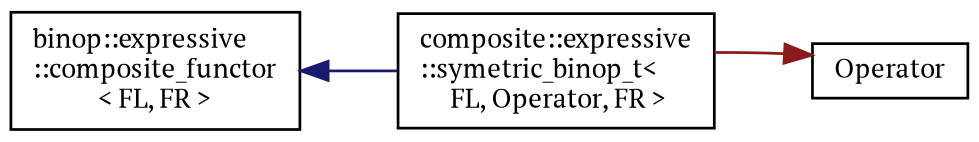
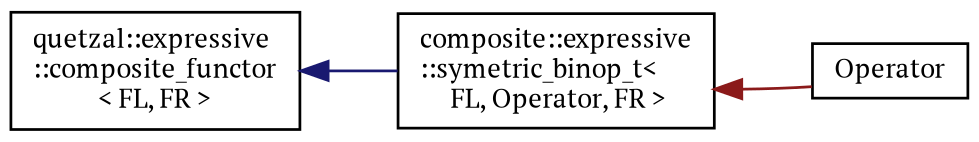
  digraph {
    fontname="PT Serif"
    rankdir=LR
    node [color=black fillcolor=white fontname="PT Serif" fontsize=10 shape=record style=filled]
    edge [dir=back fontname="PT Serif" fontsize=10 labelfontname=Helvetica labelfontsize=10 style=solid]
-   n1 [height=0.2 label="binop::expressive\l::composite_functor\l\< FL, FR \>" width=0.4]
+   n1 [height=0.2 label="quetzal::expressive\l::composite_functor\l\< FL, FR \>" width=0.4]
    n2 [height=0.2 label="composite::expressive\l::symetric_binop_t\<\l FL, Operator, FR \>" width=0.4]
    n3 [height=0.2 label=Operator width=0.4]
    n1 -> n2 [color=midnightblue]
-   n3 -> n2 [color=firebrick4]
+   n2 -> n3 [color=firebrick4]
  }
